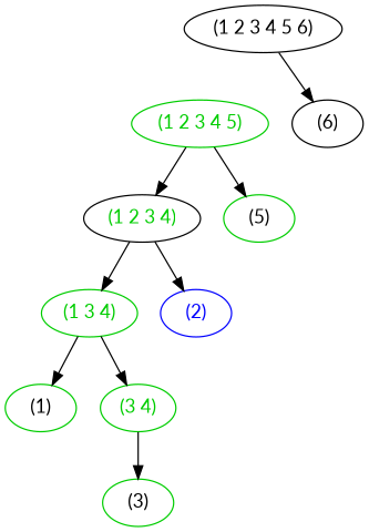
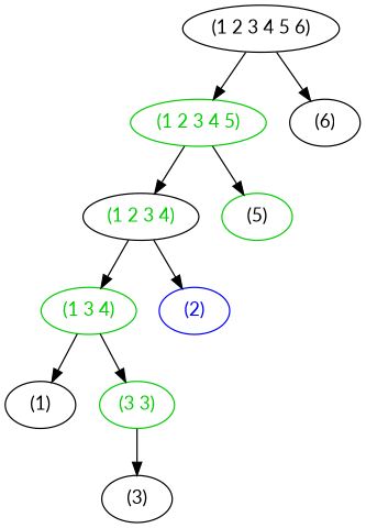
  strict digraph {
    fontname=Lato
    node [fontname=Lato]
    edge [fontname=Lato]
-   n1 [label="(1)" color=green3]
-   n2 [label="(3)" color=green3]
-   n3 [color=green3 fontcolor=green3 label="(3 4)"]
+   n1 [label="(1)"]
+   n2 [label="(3)"]
+   n3 [color=green3 fontcolor=green3 label="(3 3)"]
    n4 [color=green3 fontcolor=green3 label="(1 3 4)"]
    n5 [color=blue fontcolor=blue label="(2)"]
    n6 [color=black fontcolor=green3 label="(1 2 3 4)"]
    n7 [color=green3 label="(5)"]
    n8 [color=green3 fontcolor=green3 label="(1 2 3 4 5)"]
    n9 [label="(6)"]
    n10 [label="(1 2 3 4 5 6)"]
    n3 -> n2
    n4 -> n1
    n4 -> n3
    n6 -> n4
    n6 -> n5
    n8 -> n6
    n8 -> n7
+   n10 -> n8
    n10 -> n9
  }
